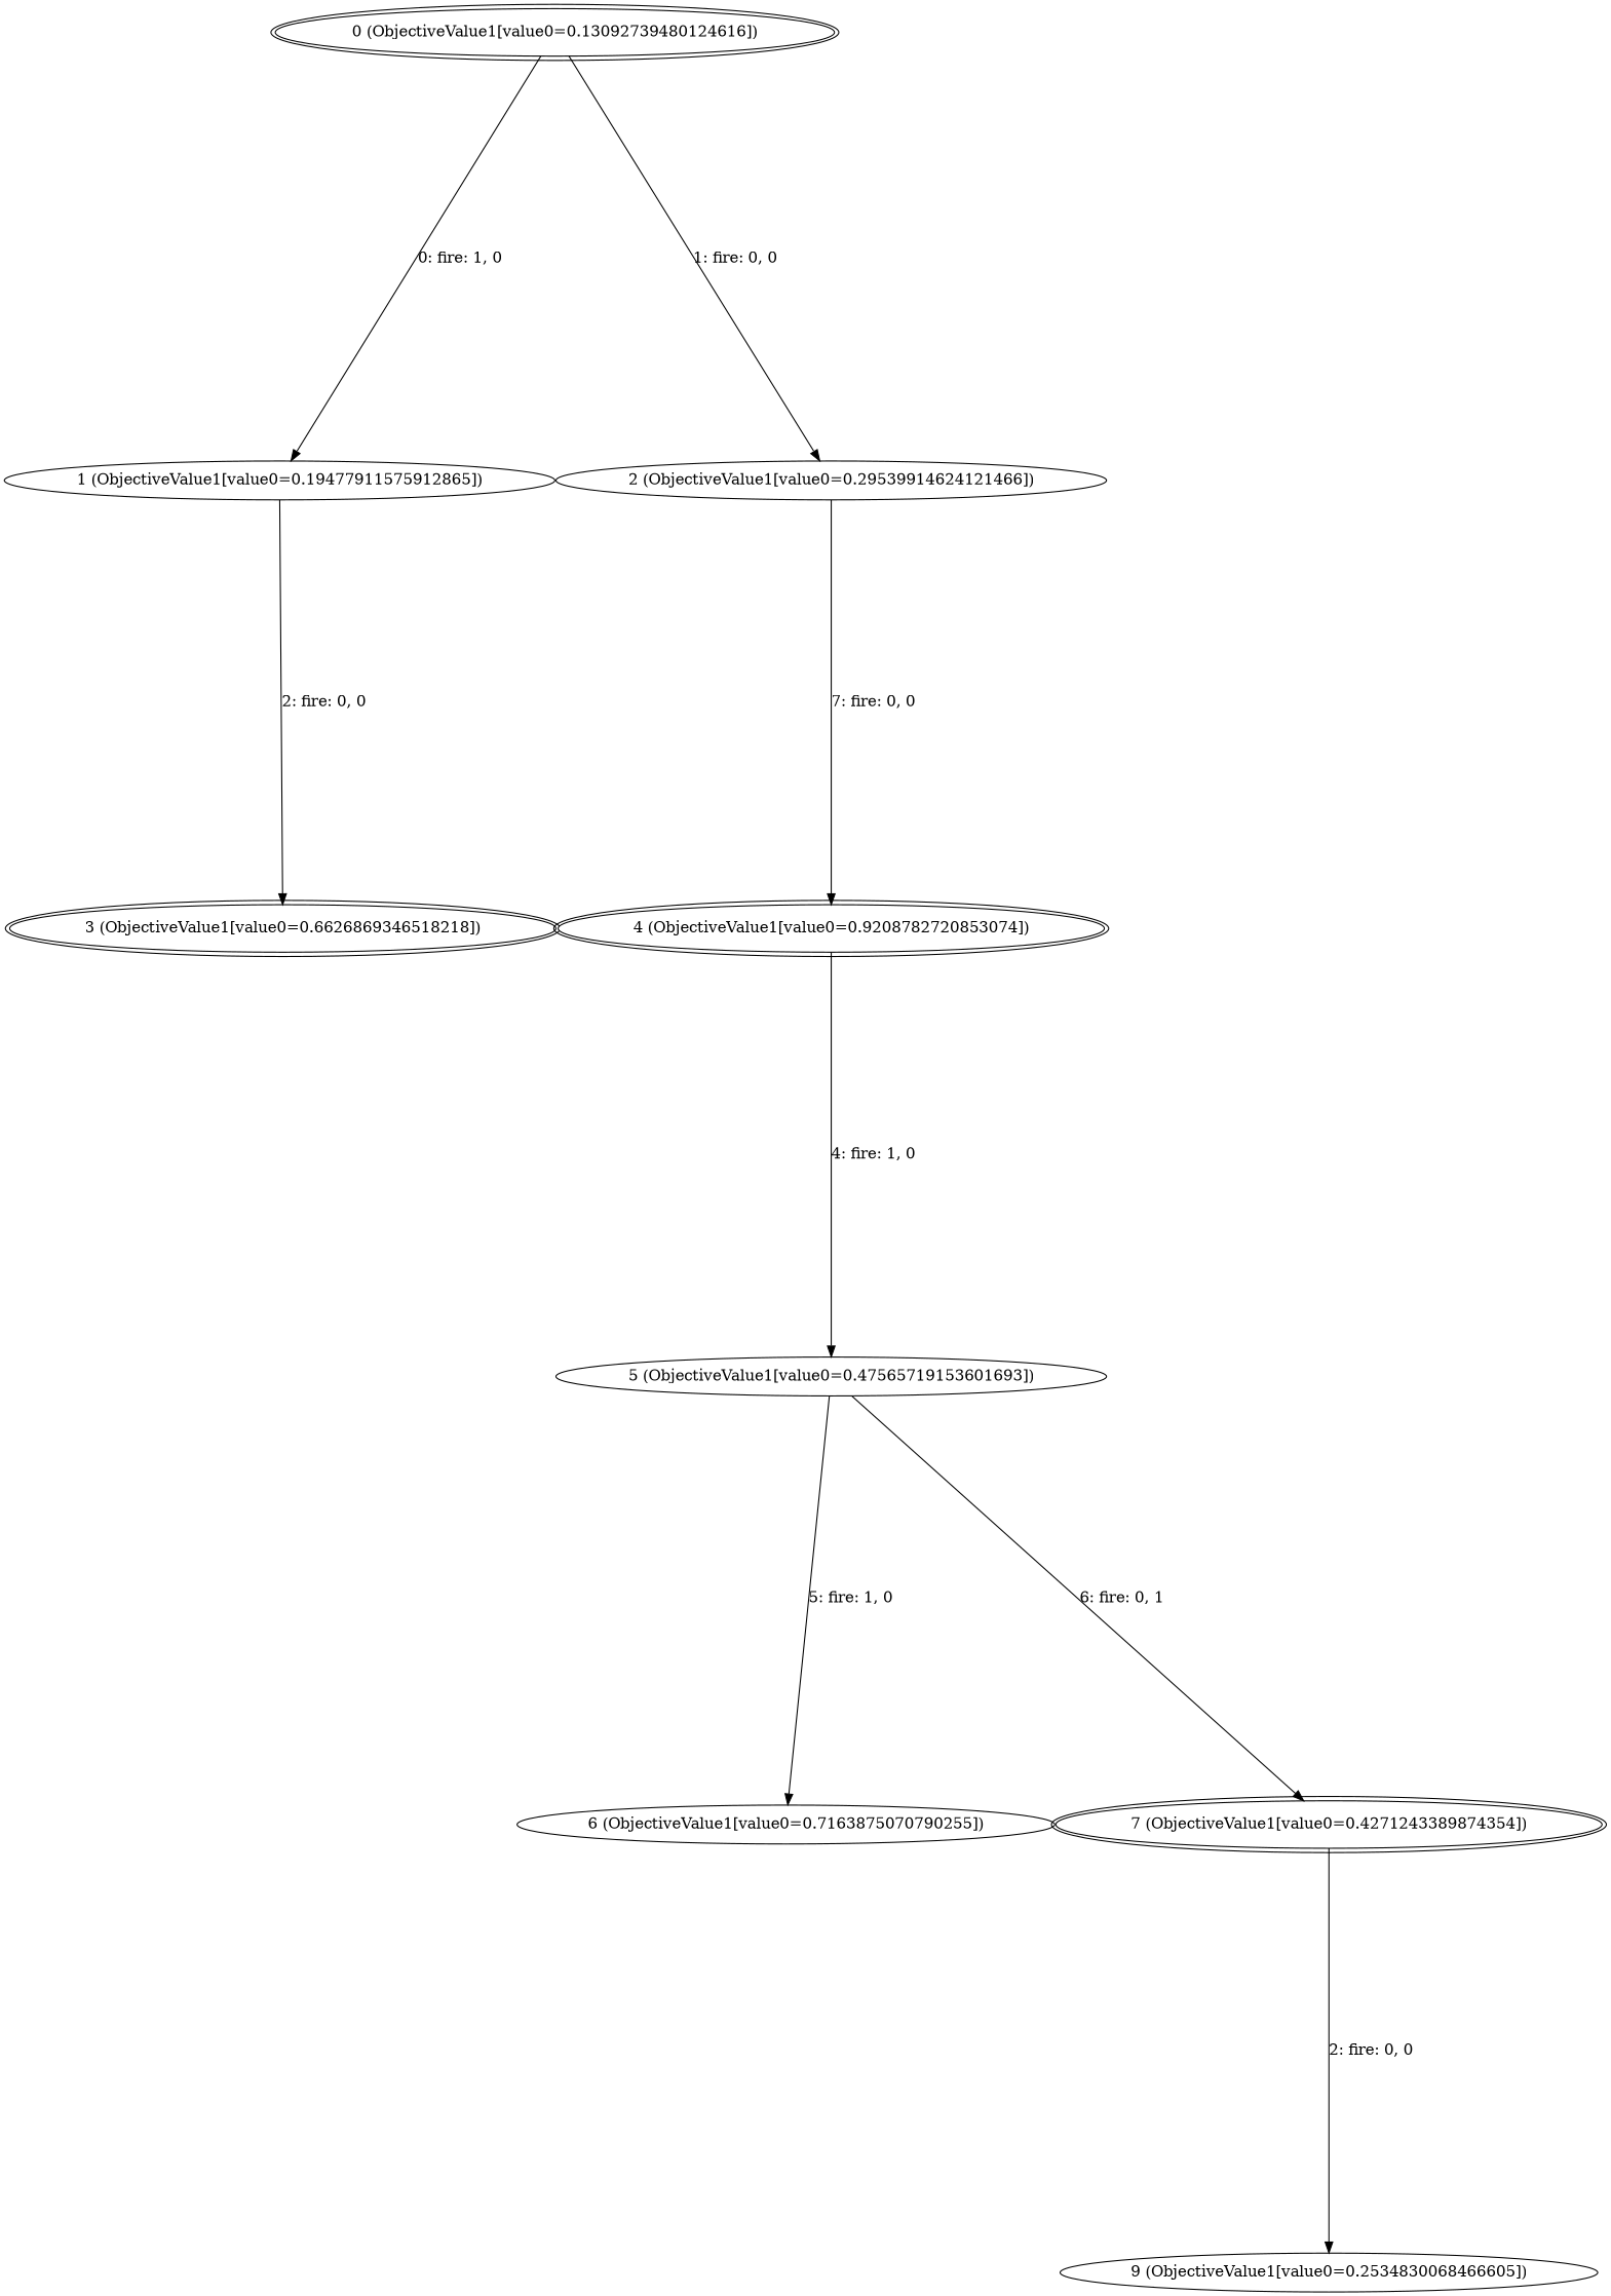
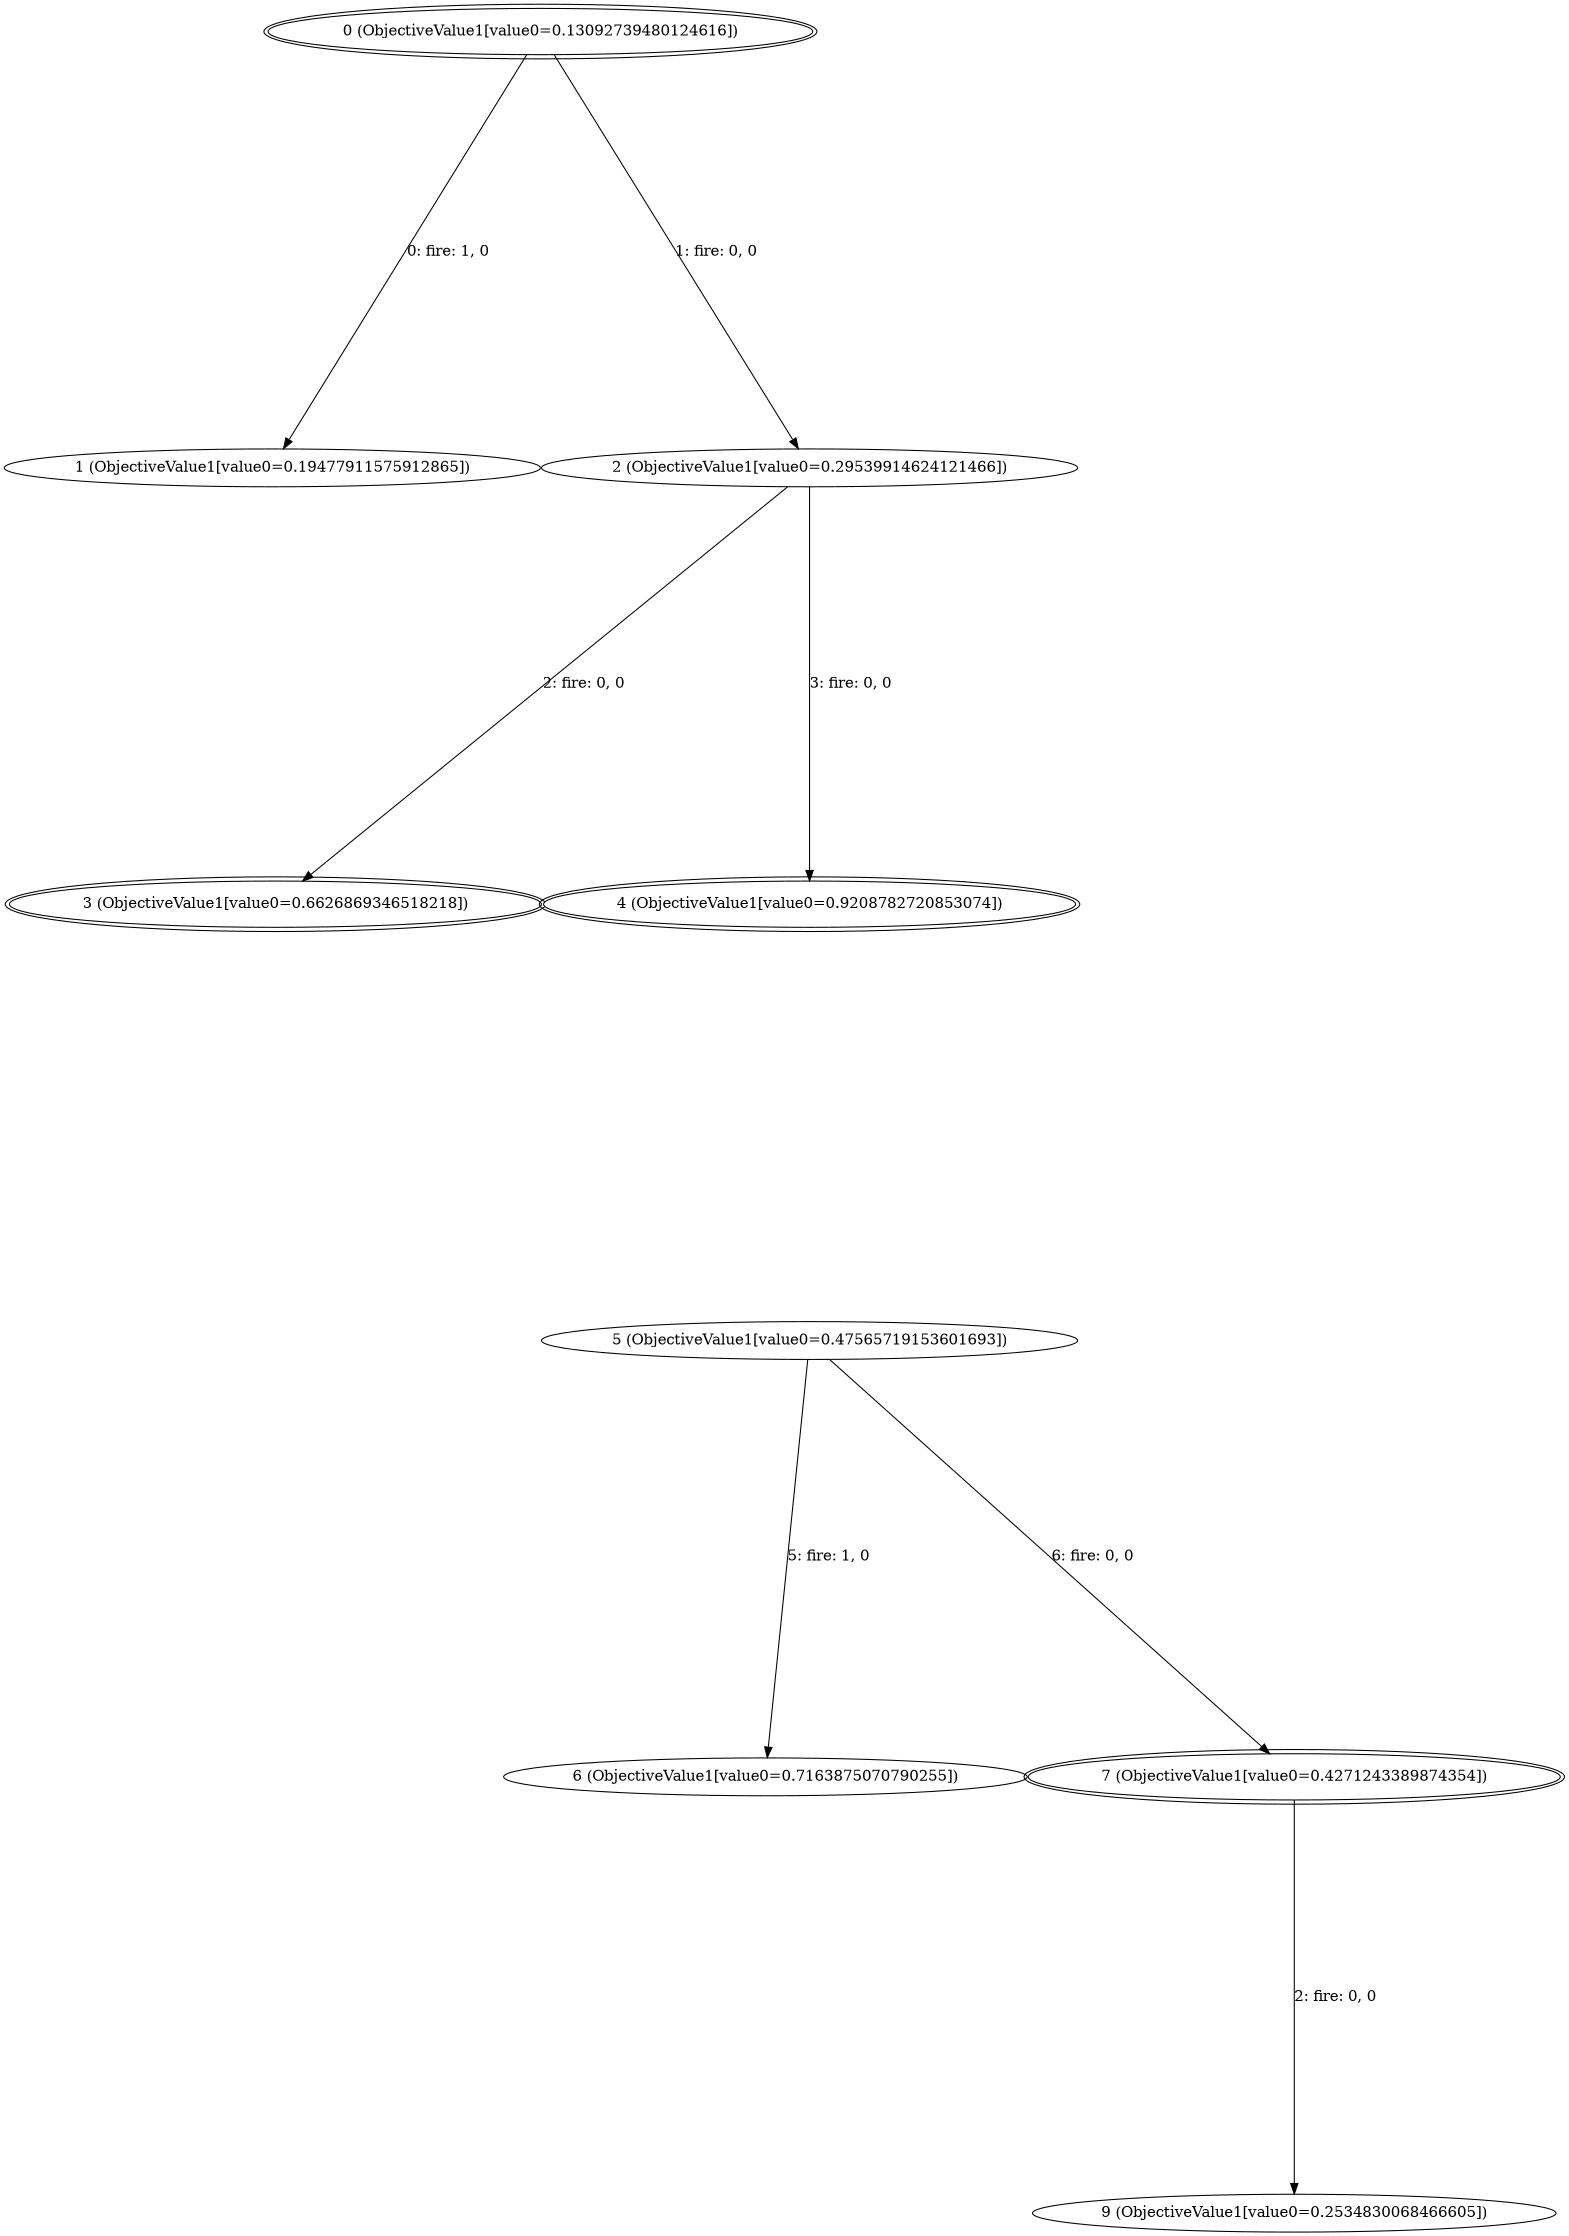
  digraph {
    fontname="DejaVu Serif"
    nodesep=0
    ranksep=5
    node [fillcolor=white fontname="DejaVu Serif" style=filled]
    edge [fontname="DejaVu Serif"]
    n1 [label="0 (ObjectiveValue1[value0=0.13092739480124616])" peripheries=2]
    n2 [label="1 (ObjectiveValue1[value0=0.19477911575912865])"]
    n3 [label="2 (ObjectiveValue1[value0=0.29539914624121466])"]
    n4 [label="3 (ObjectiveValue1[value0=0.6626869346518218])" peripheries=2]
    n5 [label="4 (ObjectiveValue1[value0=0.9208782720853074])" peripheries=2]
    n6 [label="5 (ObjectiveValue1[value0=0.47565719153601693])"]
    n7 [label="6 (ObjectiveValue1[value0=0.7163875070790255])"]
    n8 [label="7 (ObjectiveValue1[value0=0.4271243389874354])" peripheries=2]
    n9 [label="9 (ObjectiveValue1[value0=0.2534830068466605])"]
    n1 -> n2 [label="0: fire: 1, 0"]
    n1 -> n3 [label="1: fire: 0, 0"]
-   n2 -> n4 [label="2: fire: 0, 0"]
-   n3 -> n5 [label="7: fire: 0, 0"]
-   n5 -> n6 [label="4: fire: 1, 0"]
+   n3 -> n4 [label="2: fire: 0, 0"]
+   n3 -> n5 [label="3: fire: 0, 0"]
    n6 -> n7 [label="5: fire: 1, 0"]
-   n6 -> n8 [label="6: fire: 0, 1"]
+   n6 -> n8 [label="6: fire: 0, 0"]
    n8 -> n9 [label="2: fire: 0, 0"]
  }
